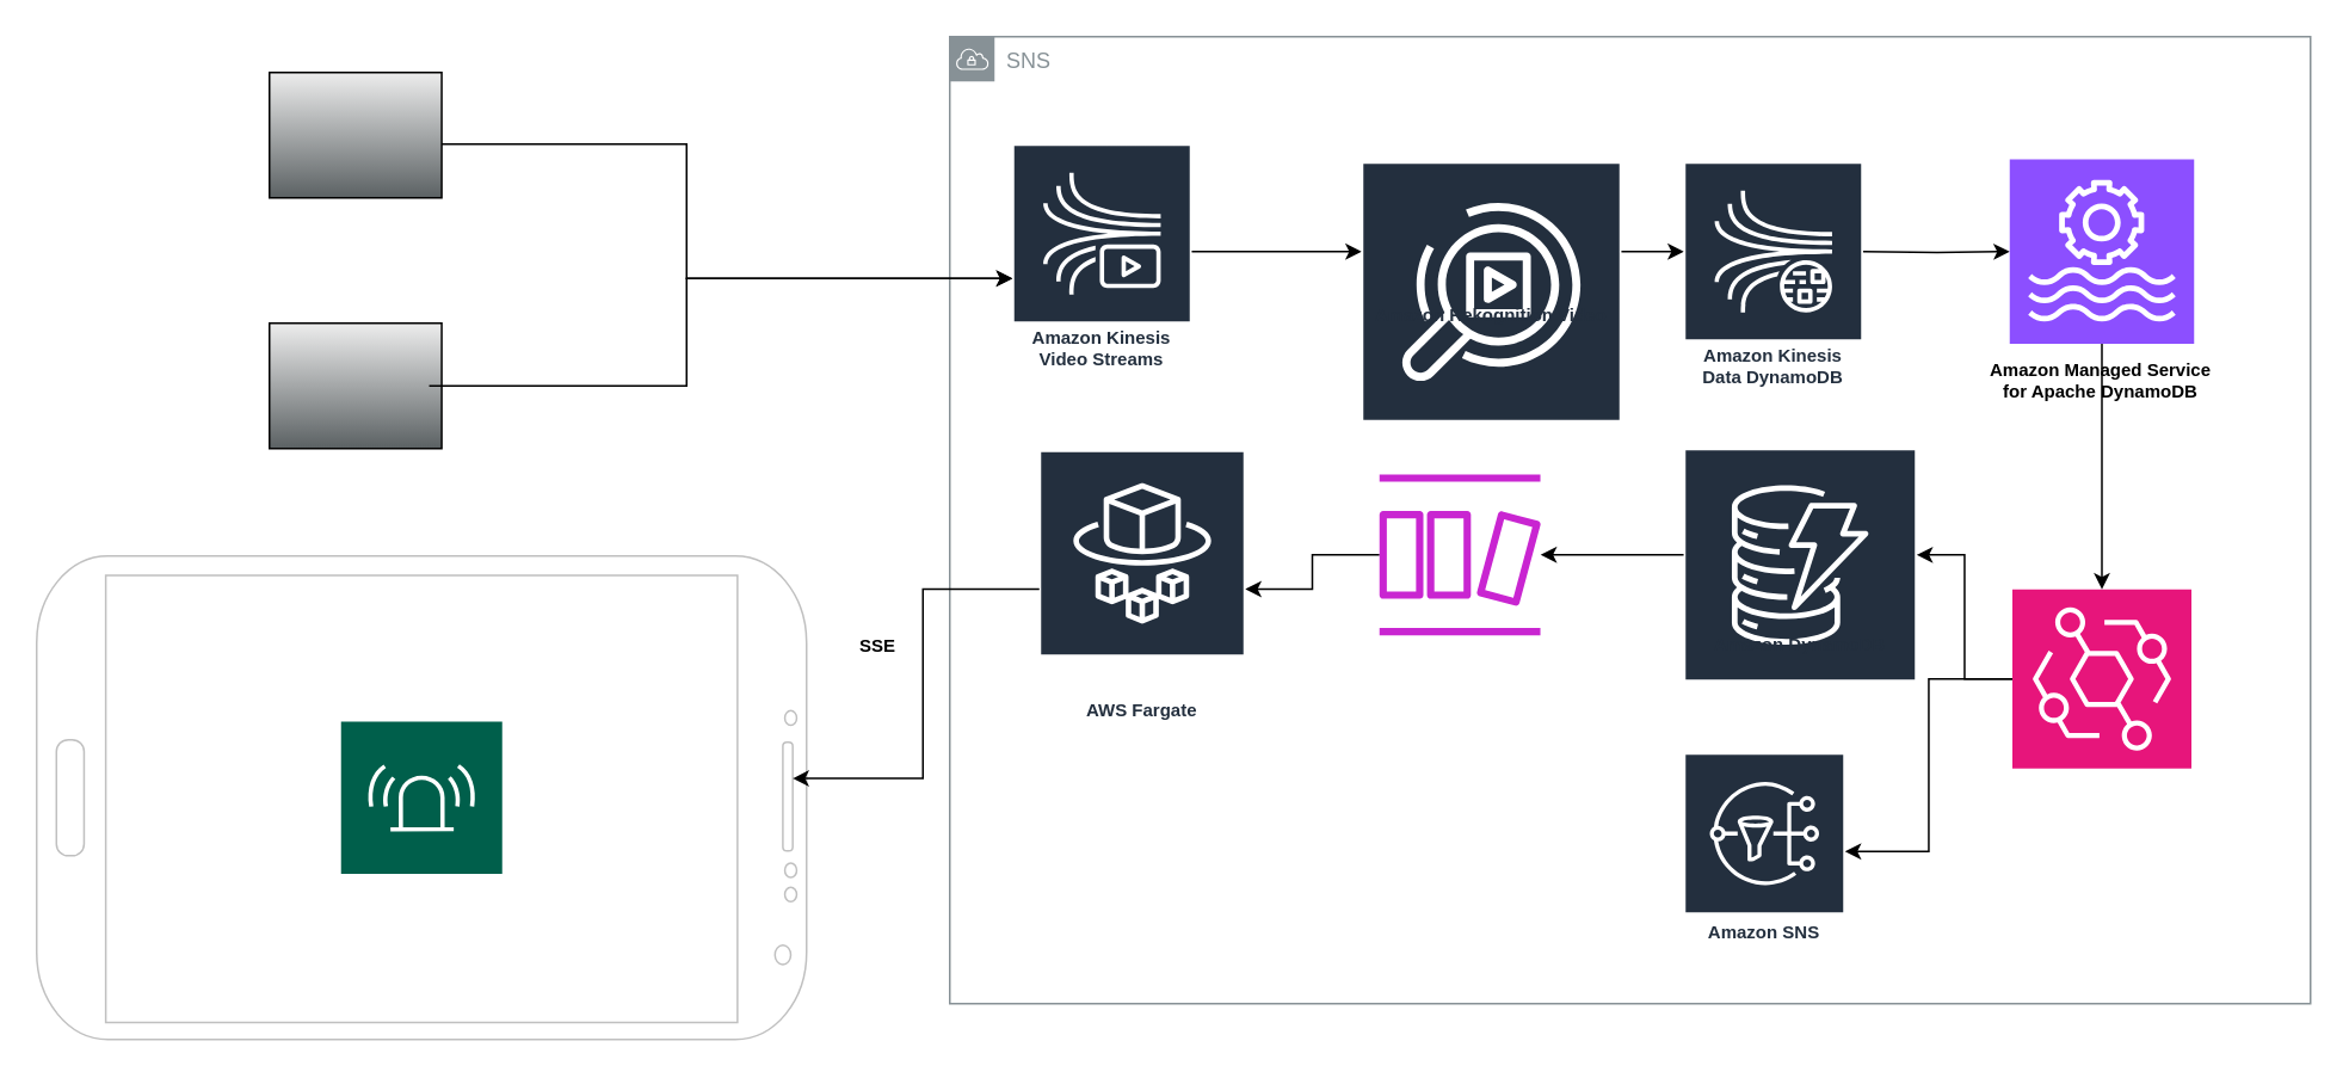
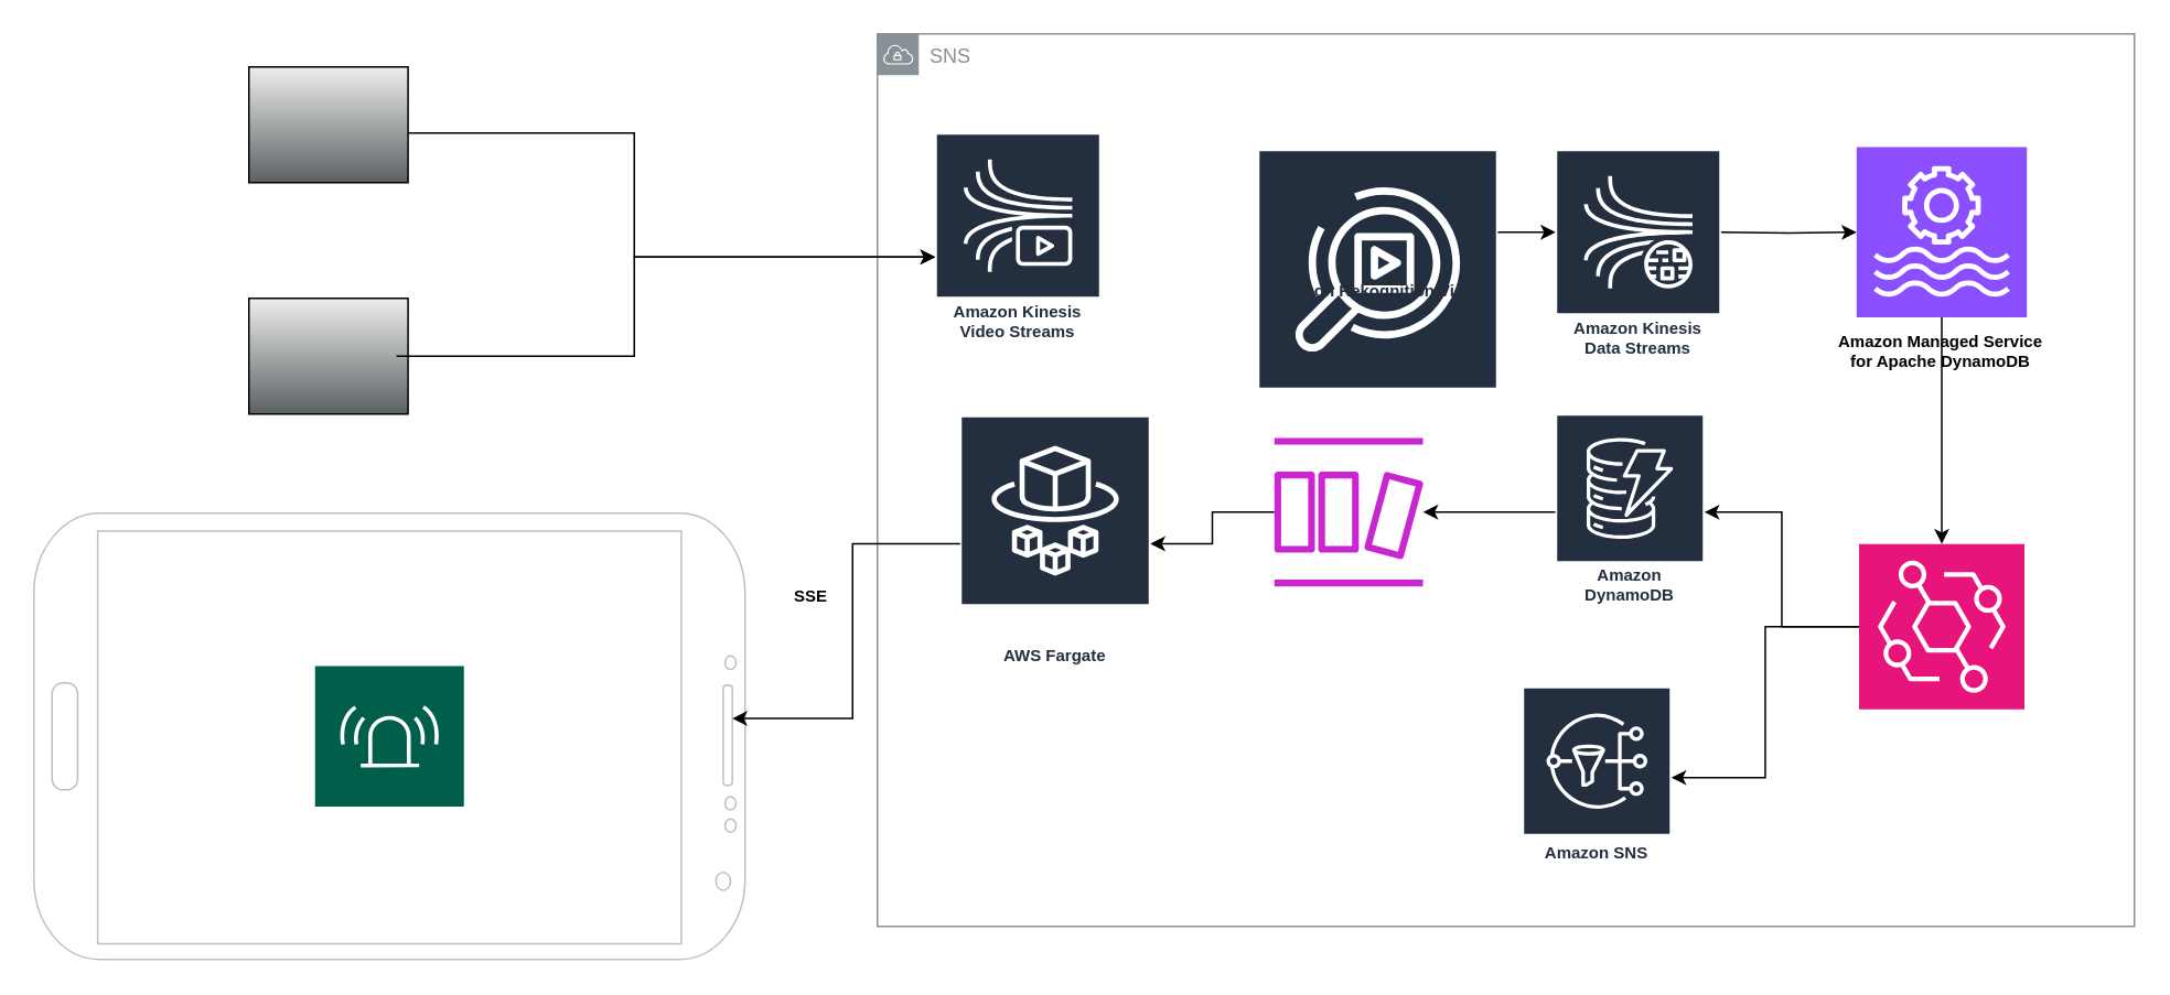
  <mxCell id="0" />
  <mxCell id="1" parent="0" />
  <mxCell id="2" value="SNS" style="sketch=0;outlineConnect=0;gradientColor=none;html=1;whiteSpace=wrap;fontSize=12;fontStyle=0;shape=mxgraph.aws4.group;grIcon=mxgraph.aws4.group_vpc;strokeColor=#879196;fillColor=none;verticalAlign=top;align=left;spacingLeft=30;fontColor=#879196;dashed=0;" vertex="1" parent="1"><mxGeometry x="530" y="20" width="760" height="540" as="geometry" /></mxCell>
  <mxCell id="3" value="" style="shape=mxgraph.networks2.icon;aspect=fixed;fillColor=#EDEDED;strokeColor=#000000;gradientColor=#5B6163;network2IconShadow=1;network2bgFillColor=none;network2Icon=mxgraph.networks2.cctv;network2IconXOffset=-0.0;network2IconYOffset=-0.035;network2IconW=1.0;network2IconH=0.728;" vertex="1" parent="1"><mxGeometry x="150" y="180" width="96.21" height="70" as="geometry" /></mxCell>
  <mxCell id="4" style="edgeStyle=orthogonalEdgeStyle;rounded=0;orthogonalLoop=1;jettySize=auto;html=1;" edge="1" parent="1" source="5" target="7"><mxGeometry relative="1" as="geometry"><mxPoint x="380" y="144.538" as="targetPoint" /><Array as="points"><mxPoint x="383" y="80" /><mxPoint x="383" y="155" /></Array></mxGeometry></mxCell>
  <mxCell id="5" value="" style="shape=mxgraph.networks2.icon;aspect=fixed;fillColor=#EDEDED;strokeColor=#000000;gradientColor=#5B6163;network2IconShadow=1;network2bgFillColor=none;network2Icon=mxgraph.networks2.cctv;network2IconXOffset=-0.0;network2IconYOffset=-0.035;network2IconW=1.0;network2IconH=0.728;" vertex="1" parent="1"><mxGeometry x="150" y="40" width="96.21" height="70" as="geometry" /></mxCell>
- <mxCell id="6" value="" style="edgeStyle=orthogonalEdgeStyle;rounded=0;orthogonalLoop=1;jettySize=auto;html=1;" edge="1" parent="1" source="7" target="9"><mxGeometry relative="1" as="geometry"><Array as="points"><mxPoint x="720" y="140" /><mxPoint x="720" y="140" /></Array></mxGeometry></mxCell>
  <mxCell id="7" value="Amazon Kinesis Video Streams" style="sketch=0;outlineConnect=0;fontColor=#232F3E;gradientColor=none;strokeColor=#ffffff;fillColor=#232F3E;dashed=0;verticalLabelPosition=middle;verticalAlign=bottom;align=center;html=1;whiteSpace=wrap;fontSize=10;fontStyle=1;spacing=3;shape=mxgraph.aws4.productIcon;prIcon=mxgraph.aws4.kinesis_video_streams;" vertex="1" parent="1"><mxGeometry x="565" y="80" width="100" height="130" as="geometry" /></mxCell>
  <mxCell id="8" style="edgeStyle=orthogonalEdgeStyle;rounded=0;orthogonalLoop=1;jettySize=auto;html=1;" edge="1" parent="1" source="9"><mxGeometry relative="1" as="geometry"><mxPoint x="940" y="140" as="targetPoint" /><Array as="points"><mxPoint x="880" y="140" /><mxPoint x="880" y="140" /></Array></mxGeometry></mxCell>
  <mxCell id="9" value="Amazon Rekognition Video" style="sketch=0;outlineConnect=0;fontColor=#232F3E;gradientColor=none;strokeColor=#ffffff;fillColor=#232F3E;dashed=0;verticalLabelPosition=middle;verticalAlign=bottom;align=center;html=1;whiteSpace=wrap;fontSize=10;fontStyle=1;spacing=3;shape=mxgraph.aws4.productIcon;prIcon=mxgraph.aws4.rekognition_video;" vertex="1" parent="1"><mxGeometry x="760" y="90" width="145" height="95" as="geometry" /></mxCell>
  <mxCell id="10" style="edgeStyle=orthogonalEdgeStyle;rounded=0;orthogonalLoop=1;jettySize=auto;html=1;" edge="1" parent="1" target="11"><mxGeometry relative="1" as="geometry"><mxPoint x="1040" y="140" as="sourcePoint" /></mxGeometry></mxCell>
  <mxCell id="11" value="&lt;hr&gt;" style="sketch=0;points=[[0,0,0],[0.25,0,0],[0.5,0,0],[0.75,0,0],[1,0,0],[0,1,0],[0.25,1,0],[0.5,1,0],[0.75,1,0],[1,1,0],[0,0.25,0],[0,0.5,0],[0,0.75,0],[1,0.25,0],[1,0.5,0],[1,0.75,0]];outlineConnect=0;fontColor=#232F3E;fillColor=#8C4FFF;strokeColor=#ffffff;dashed=0;verticalLabelPosition=bottom;verticalAlign=top;align=center;html=1;fontSize=12;fontStyle=0;aspect=fixed;shape=mxgraph.aws4.resourceIcon;resIcon=mxgraph.aws4.managed_service_for_apache_flink;" vertex="1" parent="1"><mxGeometry x="1122" y="88.5" width="103" height="103" as="geometry" /></mxCell>
  <mxCell id="12" style="edgeStyle=orthogonalEdgeStyle;rounded=0;orthogonalLoop=1;jettySize=auto;html=1;" edge="1" parent="1" source="14" target="16"><mxGeometry relative="1" as="geometry" /></mxCell>
  <mxCell id="13" style="edgeStyle=orthogonalEdgeStyle;rounded=0;orthogonalLoop=1;jettySize=auto;html=1;exitX=0;exitY=0.5;exitDx=0;exitDy=0;exitPerimeter=0;" edge="1" parent="1" source="14" target="28"><mxGeometry relative="1" as="geometry" /></mxCell>
  <mxCell id="14" value="" style="sketch=0;points=[[0,0,0],[0.25,0,0],[0.5,0,0],[0.75,0,0],[1,0,0],[0,1,0],[0.25,1,0],[0.5,1,0],[0.75,1,0],[1,1,0],[0,0.25,0],[0,0.5,0],[0,0.75,0],[1,0.25,0],[1,0.5,0],[1,0.75,0]];outlineConnect=0;fontColor=#232F3E;fillColor=#E7157B;strokeColor=#ffffff;dashed=0;verticalLabelPosition=bottom;verticalAlign=top;align=center;html=1;fontSize=12;fontStyle=0;aspect=fixed;shape=mxgraph.aws4.resourceIcon;resIcon=mxgraph.aws4.eventbridge;" vertex="1" parent="1"><mxGeometry x="1123.5" y="328.63" width="100" height="100" as="geometry" /></mxCell>
  <mxCell id="15" style="edgeStyle=orthogonalEdgeStyle;rounded=0;orthogonalLoop=1;jettySize=auto;html=1;" edge="1" parent="1" source="16" target="18"><mxGeometry relative="1" as="geometry" /></mxCell>
- <mxCell id="16" value="Amazon DynamoDB" style="sketch=0;outlineConnect=0;fontColor=#232F3E;gradientColor=none;strokeColor=#ffffff;fillColor=#232F3E;dashed=0;verticalLabelPosition=middle;verticalAlign=bottom;align=center;html=1;whiteSpace=wrap;fontSize=10;fontStyle=1;spacing=3;shape=mxgraph.aws4.productIcon;prIcon=mxgraph.aws4.dynamodb;" vertex="1" parent="1"><mxGeometry x="940" y="250" width="130" height="118.75" as="geometry" /></mxCell>
+ <mxCell id="16" value="Amazon DynamoDB" style="sketch=0;outlineConnect=0;fontColor=#232F3E;gradientColor=none;strokeColor=#ffffff;fillColor=#232F3E;dashed=0;verticalLabelPosition=middle;verticalAlign=bottom;align=center;html=1;whiteSpace=wrap;fontSize=10;fontStyle=1;spacing=3;shape=mxgraph.aws4.productIcon;prIcon=mxgraph.aws4.dynamodb;" vertex="1" parent="1"><mxGeometry x="940" y="250" width="90" height="118.75" as="geometry" /></mxCell>
  <mxCell id="17" style="edgeStyle=orthogonalEdgeStyle;rounded=0;orthogonalLoop=1;jettySize=auto;html=1;" edge="1" parent="1" source="18" target="19"><mxGeometry relative="1" as="geometry" /></mxCell>
  <mxCell id="18" value="" style="sketch=0;outlineConnect=0;fontColor=#232F3E;gradientColor=none;fillColor=#C925D1;strokeColor=none;dashed=0;verticalLabelPosition=bottom;verticalAlign=top;align=center;html=1;fontSize=12;fontStyle=0;aspect=fixed;pointerEvents=1;shape=mxgraph.aws4.dynamodb_stream;" vertex="1" parent="1"><mxGeometry x="770" y="264.37" width="90" height="90" as="geometry" /></mxCell>
  <mxCell id="19" value="AWS Fargate" style="sketch=0;outlineConnect=0;fontColor=#232F3E;gradientColor=none;strokeColor=#ffffff;fillColor=#232F3E;dashed=0;verticalLabelPosition=middle;verticalAlign=bottom;align=center;html=1;whiteSpace=wrap;fontSize=10;fontStyle=1;spacing=3;shape=mxgraph.aws4.productIcon;prIcon=mxgraph.aws4.fargate;" vertex="1" parent="1"><mxGeometry x="580" y="251" width="115" height="155" as="geometry" /></mxCell>
  <mxCell id="20" value="" style="sketch=0;pointerEvents=1;shadow=0;dashed=0;html=1;strokeColor=none;fillColor=#005F4B;labelPosition=center;verticalLabelPosition=bottom;verticalAlign=top;align=center;outlineConnect=0;shape=mxgraph.veeam2.alarm;" vertex="1" parent="1"><mxGeometry x="190" y="402.51" width="90" height="84.99" as="geometry" /></mxCell>
  <mxCell id="21" value="" style="verticalLabelPosition=bottom;verticalAlign=top;html=1;shadow=0;dashed=0;strokeWidth=1;shape=mxgraph.android.phone2;strokeColor=#c0c0c0;direction=south;" vertex="1" parent="1"><mxGeometry x="20" y="310.01" width="430" height="269.99" as="geometry" /></mxCell>
  <mxCell id="22" style="edgeStyle=orthogonalEdgeStyle;rounded=0;orthogonalLoop=1;jettySize=auto;html=1;" edge="1" parent="1" target="7"><mxGeometry relative="1" as="geometry"><mxPoint x="239.21" y="215" as="sourcePoint" /><mxPoint x="573" y="155" as="targetPoint" /><Array as="points"><mxPoint x="383" y="215" /><mxPoint x="383" y="155" /></Array></mxGeometry></mxCell>
  <mxCell id="23" style="edgeStyle=orthogonalEdgeStyle;rounded=0;orthogonalLoop=1;jettySize=auto;html=1;entryX=0.5;entryY=0;entryDx=0;entryDy=0;entryPerimeter=0;" edge="1" parent="1" source="11" target="14"><mxGeometry relative="1" as="geometry" /></mxCell>
  <mxCell id="24" style="edgeStyle=orthogonalEdgeStyle;rounded=0;orthogonalLoop=1;jettySize=auto;html=1;entryX=0.46;entryY=0.018;entryDx=0;entryDy=0;entryPerimeter=0;" edge="1" parent="1" source="19" target="21"><mxGeometry relative="1" as="geometry" /></mxCell>
- <mxCell id="25" value="Amazon Kinesis Data DynamoDB" style="sketch=0;outlineConnect=0;fontColor=#232F3E;gradientColor=none;strokeColor=#ffffff;fillColor=#232F3E;dashed=0;verticalLabelPosition=middle;verticalAlign=bottom;align=center;html=1;whiteSpace=wrap;fontSize=10;fontStyle=1;spacing=3;shape=mxgraph.aws4.productIcon;prIcon=mxgraph.aws4.kinesis_data_streams;" vertex="1" parent="1"><mxGeometry x="940" y="90" width="100" height="130" as="geometry" /></mxCell>
+ <mxCell id="25" value="Amazon Kinesis Data Streams" style="sketch=0;outlineConnect=0;fontColor=#232F3E;gradientColor=none;strokeColor=#ffffff;fillColor=#232F3E;dashed=0;verticalLabelPosition=middle;verticalAlign=bottom;align=center;html=1;whiteSpace=wrap;fontSize=10;fontStyle=1;spacing=3;shape=mxgraph.aws4.productIcon;prIcon=mxgraph.aws4.kinesis_data_streams;" vertex="1" parent="1"><mxGeometry x="940" y="90" width="100" height="130" as="geometry" /></mxCell>
  <mxCell id="26" value="&lt;strong style=&quot;caret-color: rgb(0, 0, 0); text-align: start;&quot; data-end=&quot;458&quot; data-start=&quot;401&quot;&gt;Amazon Managed Service for Apache DynamoDB&lt;/strong&gt;" style="text;html=1;align=center;verticalAlign=middle;whiteSpace=wrap;rounded=0;fontSize=10;fontStyle=0" vertex="1" parent="1"><mxGeometry x="1104.5" y="196.5" width="135.5" height="30" as="geometry" /></mxCell>
  <mxCell id="27" value="&lt;strong style=&quot;caret-color: rgb(0, 0, 0); text-align: start;&quot; data-end=&quot;458&quot; data-start=&quot;401&quot;&gt;SSE&lt;/strong&gt;" style="text;html=1;align=center;verticalAlign=middle;whiteSpace=wrap;rounded=0;fontSize=10;fontStyle=0" vertex="1" parent="1"><mxGeometry x="460" y="345.01" width="60" height="30" as="geometry" /></mxCell>
- <mxCell id="28" value="Amazon SNS" style="sketch=0;outlineConnect=0;fontColor=#232F3E;gradientColor=none;strokeColor=#ffffff;fillColor=#232F3E;dashed=0;verticalLabelPosition=middle;verticalAlign=bottom;align=center;html=1;whiteSpace=wrap;fontSize=10;fontStyle=1;spacing=3;shape=mxgraph.aws4.productIcon;prIcon=mxgraph.aws4.sns;" vertex="1" parent="1"><mxGeometry x="940" y="420" width="90" height="110" as="geometry" /></mxCell>
+ <mxCell id="28" value="Amazon SNS" style="sketch=0;outlineConnect=0;fontColor=#232F3E;gradientColor=none;strokeColor=#ffffff;fillColor=#232F3E;dashed=0;verticalLabelPosition=middle;verticalAlign=bottom;align=center;html=1;whiteSpace=wrap;fontSize=10;fontStyle=1;spacing=3;shape=mxgraph.aws4.productIcon;prIcon=mxgraph.aws4.sns;" vertex="1" parent="1"><mxGeometry x="920" y="415" width="90" height="110" as="geometry" /></mxCell>
